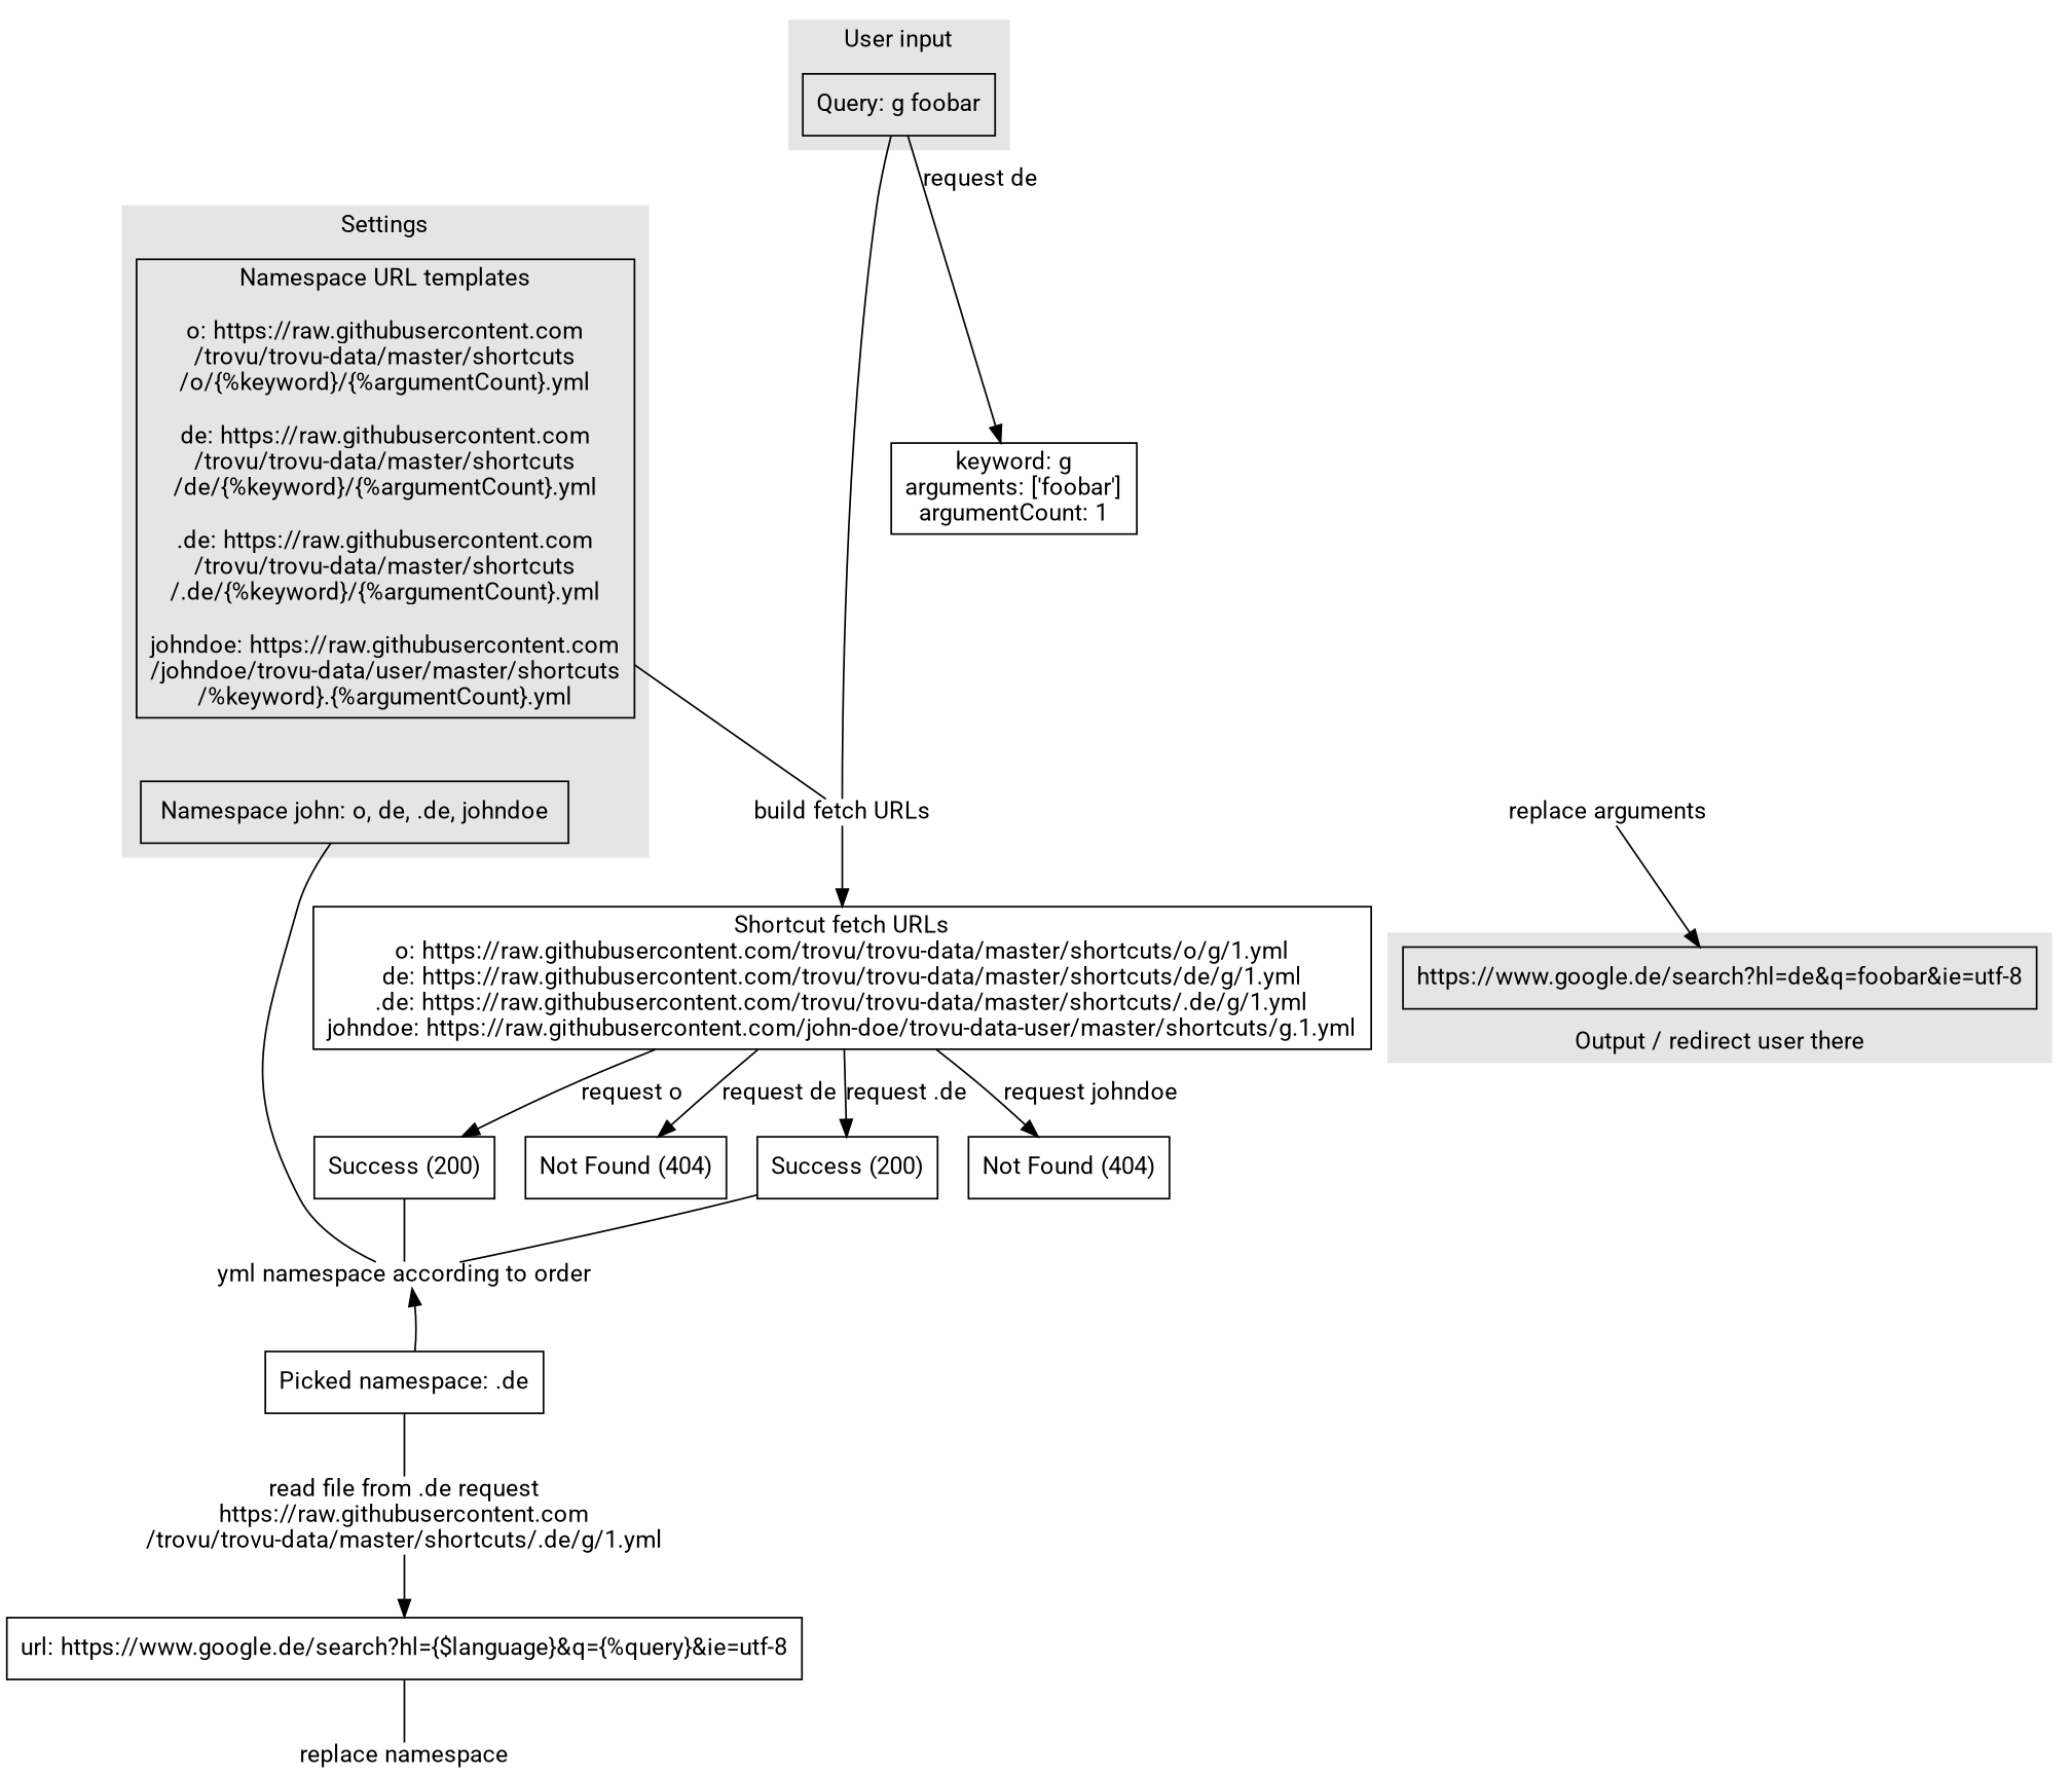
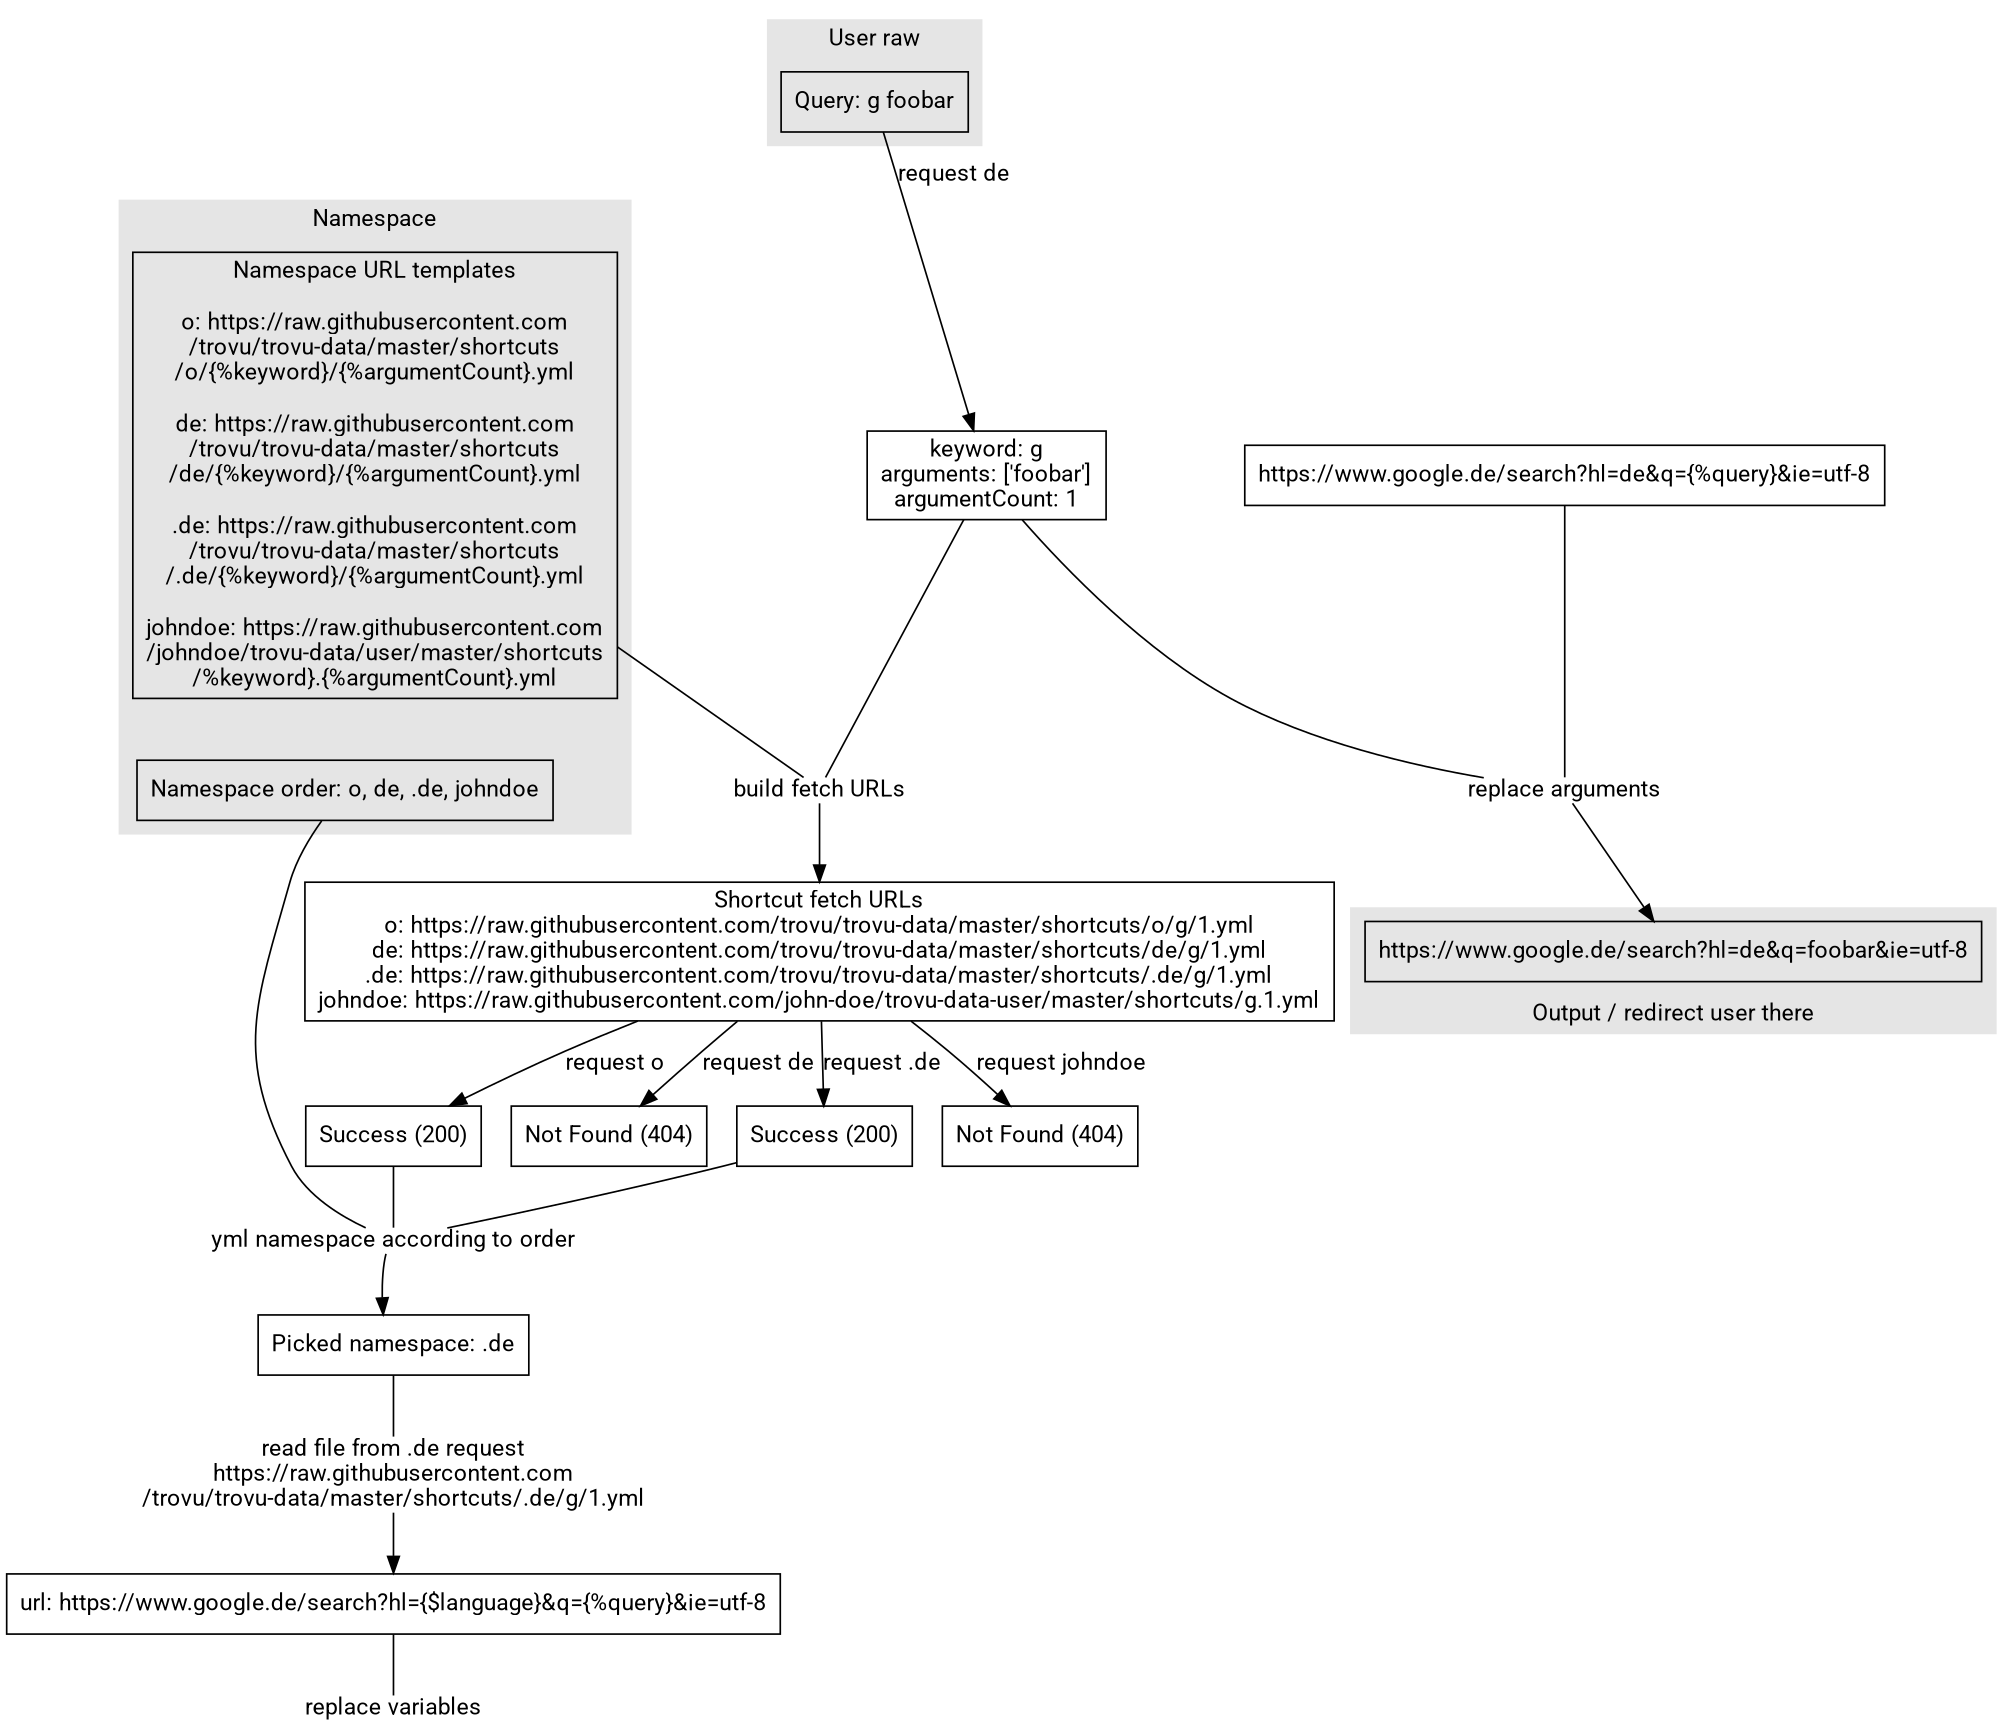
  digraph {
    fontname=Roboto
    node [fontname=Roboto shape=rectangle]
    edge [fontname=Roboto]
    n1 [label="Namespace URL templates\n\no: https://raw.githubusercontent.com\n/trovu/trovu-data/master/shortcuts\n/o/{%keyword}/{%argumentCount}.yml\n\nde: https://raw.githubusercontent.com\n/trovu/trovu-data/master/shortcuts\n/de/{%keyword}/{%argumentCount}.yml\n\n.de: https://raw.githubusercontent.com\n/trovu/trovu-data/master/shortcuts\n/.de/{%keyword}/{%argumentCount}.yml\n\njohndoe: https://raw.githubusercontent.com\n/johndoe/trovu-data/user/master/shortcuts\n/%keyword}.{%argumentCount}.yml\n"]
-   n2 [label="Namespace john: o, de, .de, johndoe"]
+   n2 [label="Namespace order: o, de, .de, johndoe"]
    n3 [label="Query: g foobar"]
    n4 [label="https://www.google.de/search?hl=de&q=foobar&ie=utf-8"]
    n5 [height=0 label="build fetch URLs" margin=0 shape=none width=0]
    n6 [height=0 label="yml namespace according to order" margin=0 shape=none width=0]
    n7 [label="keyword: g\narguments: ['foobar']\nargumentCount: 1"]
    n8 [height=0 label="replace arguments" margin=0 shape=none width=0]
    n9 [label="Shortcut fetch URLs\no: https://raw.githubusercontent.com/trovu/trovu-data/master/shortcuts/o/g/1.yml\nde: https://raw.githubusercontent.com/trovu/trovu-data/master/shortcuts/de/g/1.yml\n.de: https://raw.githubusercontent.com/trovu/trovu-data/master/shortcuts/.de/g/1.yml\njohndoe: https://raw.githubusercontent.com/john-doe/trovu-data-user/master/shortcuts/g.1.yml\n"]
    n10 [label="Picked namespace: .de"]
-   n11 [height=0 label="replace namespace" margin=0 shape=none width=0]
+   n11 [height=0 label="replace variables" margin=0 shape=none width=0]
    n12 [label="Success (200)"]
    n13 [label="Not Found (404)"]
    n14 [label="Success (200)"]
    n15 [label="Not Found (404)"]
    n16 [label="url: https://www.google.de/search?hl={$language}&q={%query}&ie=utf-8"]
    n17 [height=0 label="read file from .de request\nhttps://raw.githubusercontent.com\n/trovu/trovu-data/master/shortcuts/.de/g/1.yml" margin=0 shape=none width=0]
+   n18 [label="https://www.google.de/search?hl=de&q={%query}&ie=utf-8"]
    subgraph cluster_1 {
      color=gray90
-     label=Settings
+     label=Namespace
      style=filled
      n1
      n2
    }
    subgraph cluster_2 {
      color=gray90
-     label="User input"
+     label="User raw"
      style=filled
      n3
    }
    subgraph cluster_3 {
      color=gray90
      label="Output / redirect user there"
      labelloc=b
      style=filled
      n4
    }
    n1 -> n2 [style=invis]
    n1 -> n5 [arrowhead=none]
    n2 -> n6 [arrowhead=none]
    n3 -> n7 [label="request de"]
    n5 -> n9
-   n10 -> n6
-   n3 -> n5 [arrowhead=none]
+   n6 -> n10
+   n7 -> n5 [arrowhead=none]
+   n7 -> n8 [arrowhead=none]
    n8 -> n4
    n9 -> n12 [label="request o"]
    n9 -> n13 [label="request de"]
    n9 -> n14 [label="request .de"]
    n9 -> n15 [label="request johndoe"]
    n10 -> n17 [arrowhead=none]
    n12 -> n6 [arrowhead=none]
    n14 -> n6 [arrowhead=none]
    n16 -> n11 [arrowhead=none]
    n17 -> n16
+   n18 -> n8 [arrowhead=none]
  }
